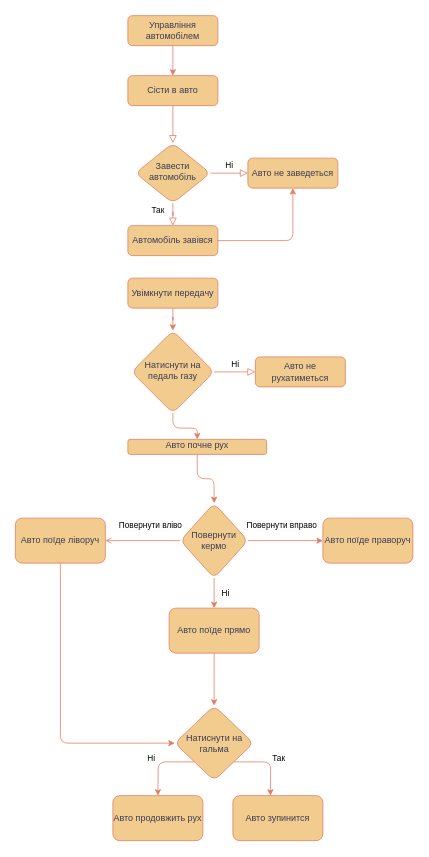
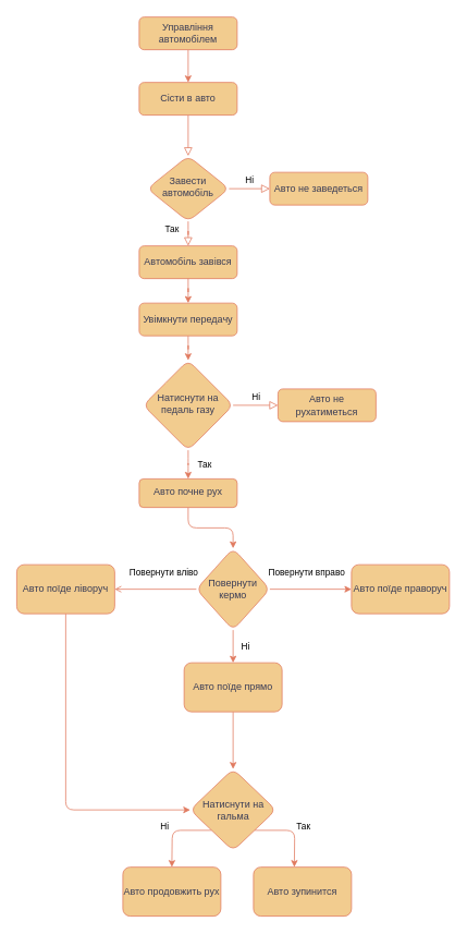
  <mxCell id="0" />
  <mxCell id="1" parent="0" />
  <mxCell id="2" value="" style="rounded=1;html=1;jettySize=auto;orthogonalLoop=1;fontSize=11;endArrow=block;endFill=0;endSize=8;strokeWidth=1;shadow=0;labelBackgroundColor=none;edgeStyle=orthogonalEdgeStyle;fontColor=default;strokeColor=#E07A5F;" parent="1" source="3" target="6" edge="1"><mxGeometry relative="1" as="geometry" /></mxCell>
  <mxCell id="3" value="Сісти в авто" style="rounded=1;whiteSpace=wrap;html=1;fontSize=12;glass=0;strokeWidth=1;shadow=0;labelBackgroundColor=none;fillColor=#F2CC8F;strokeColor=#E07A5F;fontColor=#393C56;" parent="1" vertex="1"><mxGeometry x="170" y="100" width="120" height="40" as="geometry" /></mxCell>
  <mxCell id="4" value="Так" style="rounded=1;html=1;jettySize=auto;orthogonalLoop=1;fontSize=11;endArrow=block;endFill=0;endSize=8;strokeWidth=1;shadow=0;labelBackgroundColor=none;edgeStyle=orthogonalEdgeStyle;entryX=0.5;entryY=0;entryDx=0;entryDy=0;fontColor=default;strokeColor=#E07A5F;" parent="1" source="6" target="12" edge="1"><mxGeometry x="0.2" y="-20" relative="1" as="geometry"><mxPoint as="offset" /></mxGeometry></mxCell>
  <mxCell id="5" value="Ні" style="edgeStyle=orthogonalEdgeStyle;rounded=1;html=1;jettySize=auto;orthogonalLoop=1;fontSize=11;endArrow=block;endFill=0;endSize=8;strokeWidth=1;shadow=0;labelBackgroundColor=none;fontColor=default;strokeColor=#E07A5F;" parent="1" source="6" target="7" edge="1"><mxGeometry y="10" relative="1" as="geometry"><mxPoint as="offset" /></mxGeometry></mxCell>
  <mxCell id="6" value="Завести автомобіль" style="rhombus;whiteSpace=wrap;html=1;shadow=0;fontFamily=Helvetica;fontSize=12;align=center;strokeWidth=1;spacing=6;spacingTop=-4;labelBackgroundColor=none;rounded=1;fillColor=#F2CC8F;strokeColor=#E07A5F;fontColor=#393C56;" parent="1" vertex="1"><mxGeometry x="180" y="190" width="100" height="80" as="geometry" /></mxCell>
  <mxCell id="7" value="Авто не заведеться" style="rounded=1;whiteSpace=wrap;html=1;fontSize=12;glass=0;strokeWidth=1;shadow=0;labelBackgroundColor=none;fillColor=#F2CC8F;strokeColor=#E07A5F;fontColor=#393C56;" parent="1" vertex="1"><mxGeometry x="330" y="210" width="120" height="40" as="geometry" /></mxCell>
  <mxCell id="8" value="Ні" style="edgeStyle=orthogonalEdgeStyle;rounded=1;html=1;jettySize=auto;orthogonalLoop=1;fontSize=11;endArrow=block;endFill=0;endSize=8;strokeWidth=1;shadow=0;labelBackgroundColor=none;fontColor=default;strokeColor=#E07A5F;" parent="1" source="10" target="13" edge="1"><mxGeometry y="10" relative="1" as="geometry"><mxPoint as="offset" /></mxGeometry></mxCell>
  <mxCell id="9" value="Так" style="edgeStyle=orthogonalEdgeStyle;rounded=1;orthogonalLoop=1;jettySize=auto;html=1;labelBackgroundColor=none;fontColor=default;strokeColor=#E07A5F;" parent="1" source="10" target="17" edge="1"><mxGeometry y="-20" relative="1" as="geometry"><mxPoint as="offset" /></mxGeometry></mxCell>
  <mxCell id="10" value="Натиснути на педаль газу" style="rhombus;whiteSpace=wrap;html=1;shadow=0;fontFamily=Helvetica;fontSize=12;align=center;strokeWidth=1;spacing=6;spacingTop=-4;labelBackgroundColor=none;rounded=1;fillColor=#F2CC8F;strokeColor=#E07A5F;fontColor=#393C56;" parent="1" vertex="1"><mxGeometry x="175" y="440" width="110" height="110" as="geometry" /></mxCell>
  <mxCell id="11" value="" style="edgeStyle=orthogonalEdgeStyle;rounded=1;orthogonalLoop=1;jettySize=auto;html=1;labelBackgroundColor=none;fontColor=default;strokeColor=#E07A5F;" parent="1" source="19" target="10" edge="1"><mxGeometry relative="1" as="geometry" /></mxCell>
  <mxCell id="12" value="Автомобіль завівся" style="rounded=1;whiteSpace=wrap;html=1;fontSize=12;glass=0;strokeWidth=1;shadow=0;labelBackgroundColor=none;fillColor=#F2CC8F;strokeColor=#E07A5F;fontColor=#393C56;" parent="1" vertex="1"><mxGeometry x="170" y="300" width="120" height="40" as="geometry" /></mxCell>
  <mxCell id="13" value="Авто не рухатиметься" style="rounded=1;whiteSpace=wrap;html=1;fontSize=12;glass=0;strokeWidth=1;shadow=0;labelBackgroundColor=none;fillColor=#F2CC8F;strokeColor=#E07A5F;fontColor=#393C56;" parent="1" vertex="1"><mxGeometry x="340" y="475" width="120" height="40" as="geometry" /></mxCell>
  <mxCell id="14" value="" style="edgeStyle=orthogonalEdgeStyle;rounded=1;orthogonalLoop=1;jettySize=auto;html=1;labelBackgroundColor=none;fontColor=default;strokeColor=#E07A5F;" parent="1" source="15" target="3" edge="1"><mxGeometry relative="1" as="geometry" /></mxCell>
  <mxCell id="15" value="Управління автомобілем" style="rounded=1;whiteSpace=wrap;html=1;fontSize=12;glass=0;strokeWidth=1;shadow=0;labelBackgroundColor=none;fillColor=#F2CC8F;strokeColor=#E07A5F;fontColor=#393C56;" parent="1" vertex="1"><mxGeometry x="170" width="120" height="40" as="geometry" y="20" /></mxCell>
  <mxCell id="16" value="" style="edgeStyle=orthogonalEdgeStyle;rounded=1;orthogonalLoop=1;jettySize=auto;html=1;fontColor=default;entryX=0.5;entryY=0;entryDx=0;entryDy=0;labelBackgroundColor=none;strokeColor=#E07A5F;" parent="1" source="17" target="23" edge="1"><mxGeometry relative="1" as="geometry"><mxPoint x="230" y="670" as="targetPoint" /></mxGeometry></mxCell>
- <mxCell id="17" value="Авто почне рух" style="rounded=1;whiteSpace=wrap;html=1;shadow=0;strokeWidth=1;spacing=6;spacingTop=-4;labelBackgroundColor=none;fillColor=#F2CC8F;strokeColor=#E07A5F;fontColor=#393C56;" parent="1" vertex="1"><mxGeometry x="170" y="585" width="185" height="20" as="geometry" /></mxCell>
- <mxCell id="18" value="" style="edgeStyle=orthogonalEdgeStyle;rounded=1;orthogonalLoop=1;jettySize=auto;html=1;labelBackgroundColor=none;fontColor=default;strokeColor=#E07A5F;" parent="1" source="12" target="7" edge="1"><mxGeometry relative="1" as="geometry"><mxPoint x="230" y="340" as="sourcePoint" /><mxPoint x="230" y="440" as="targetPoint" /></mxGeometry></mxCell>
+ <mxCell id="17" value="Авто почне рух" style="rounded=1;whiteSpace=wrap;html=1;shadow=0;strokeWidth=1;spacing=6;spacingTop=-4;labelBackgroundColor=none;fillColor=#F2CC8F;strokeColor=#E07A5F;fontColor=#393C56;" parent="1" vertex="1"><mxGeometry x="170" y="585" width="120" height="35" as="geometry" /></mxCell>
+ <mxCell id="18" value="" style="edgeStyle=orthogonalEdgeStyle;rounded=1;orthogonalLoop=1;jettySize=auto;html=1;labelBackgroundColor=none;fontColor=default;strokeColor=#E07A5F;" parent="1" source="12" target="19" edge="1"><mxGeometry relative="1" as="geometry"><mxPoint x="230" y="340" as="sourcePoint" /><mxPoint x="230" y="440" as="targetPoint" /></mxGeometry></mxCell>
  <mxCell id="19" value="Увімкнути передачу" style="rounded=1;whiteSpace=wrap;html=1;labelBackgroundColor=none;fillColor=#F2CC8F;strokeColor=#E07A5F;fontColor=#393C56;" parent="1" vertex="1"><mxGeometry x="170" y="370" width="120" height="40" as="geometry" /></mxCell>
  <mxCell id="20" value="Повернути вліво" style="edgeStyle=orthogonalEdgeStyle;rounded=1;orthogonalLoop=1;jettySize=auto;html=1;fontColor=default;labelBackgroundColor=none;strokeColor=#E07A5F;endArrow=open;" parent="1" source="23" target="25" edge="1"><mxGeometry x="-0.2" y="-20" relative="1" as="geometry"><mxPoint as="offset" /></mxGeometry></mxCell>
  <mxCell id="21" value="Повернути вправо" style="edgeStyle=orthogonalEdgeStyle;rounded=1;orthogonalLoop=1;jettySize=auto;html=1;fontColor=default;labelBackgroundColor=none;strokeColor=#E07A5F;" parent="1" source="23" target="26" edge="1"><mxGeometry x="-0.091" y="20" relative="1" as="geometry"><mxPoint as="offset" /></mxGeometry></mxCell>
  <mxCell id="22" value="Ні" style="edgeStyle=orthogonalEdgeStyle;rounded=1;orthogonalLoop=1;jettySize=auto;html=1;fontColor=default;labelBackgroundColor=none;strokeColor=#E07A5F;" parent="1" source="23" target="28" edge="1"><mxGeometry y="15" relative="1" as="geometry"><mxPoint as="offset" /></mxGeometry></mxCell>
  <mxCell id="23" value="Повернути кермо" style="rhombus;whiteSpace=wrap;html=1;rounded=1;labelBackgroundColor=none;fillColor=#F2CC8F;strokeColor=#E07A5F;fontColor=#393C56;" parent="1" vertex="1"><mxGeometry x="240" y="670" width="90" height="100" as="geometry" /></mxCell>
  <mxCell id="24" style="edgeStyle=orthogonalEdgeStyle;rounded=1;orthogonalLoop=1;jettySize=auto;html=1;exitX=0.5;exitY=1;exitDx=0;exitDy=0;entryX=0;entryY=0.5;entryDx=0;entryDy=0;fontColor=default;labelBackgroundColor=none;strokeColor=#E07A5F;" parent="1" source="25" target="31" edge="1"><mxGeometry relative="1" as="geometry" /></mxCell>
  <mxCell id="25" value="Авто поїде ліворуч" style="rounded=1;whiteSpace=wrap;html=1;labelBackgroundColor=none;fillColor=#F2CC8F;strokeColor=#E07A5F;fontColor=#393C56;" parent="1" vertex="1"><mxGeometry x="20" y="690" width="120" height="60" as="geometry" /></mxCell>
  <mxCell id="26" value="Авто поїде праворуч" style="rounded=1;whiteSpace=wrap;html=1;labelBackgroundColor=none;fillColor=#F2CC8F;strokeColor=#E07A5F;fontColor=#393C56;" parent="1" vertex="1"><mxGeometry x="430" y="690" width="120" height="60" as="geometry" /></mxCell>
  <mxCell id="27" value="" style="edgeStyle=orthogonalEdgeStyle;rounded=1;orthogonalLoop=1;jettySize=auto;html=1;fontColor=default;labelBackgroundColor=none;strokeColor=#E07A5F;" parent="1" source="28" target="31" edge="1"><mxGeometry relative="1" as="geometry" /></mxCell>
  <mxCell id="28" value="Авто поїде прямо" style="rounded=1;whiteSpace=wrap;html=1;labelBackgroundColor=none;fillColor=#F2CC8F;strokeColor=#E07A5F;fontColor=#393C56;" parent="1" vertex="1"><mxGeometry x="225" y="810" width="120" height="60" as="geometry" /></mxCell>
  <mxCell id="29" value="Ні" style="edgeStyle=orthogonalEdgeStyle;rounded=1;orthogonalLoop=1;jettySize=auto;html=1;exitX=0;exitY=1;exitDx=0;exitDy=0;fontColor=default;labelBackgroundColor=none;strokeColor=#E07A5F;" parent="1" source="31" edge="1"><mxGeometry x="0.04" y="-11" relative="1" as="geometry"><mxPoint x="210" y="1060" as="targetPoint" /><mxPoint x="1" y="-5" as="offset" /></mxGeometry></mxCell>
  <mxCell id="30" value="Так" style="edgeStyle=orthogonalEdgeStyle;rounded=1;orthogonalLoop=1;jettySize=auto;html=1;exitX=1;exitY=1;exitDx=0;exitDy=0;fontColor=default;labelBackgroundColor=none;strokeColor=#E07A5F;" parent="1" source="31" edge="1"><mxGeometry x="0.04" y="11" relative="1" as="geometry"><mxPoint x="360" y="1060" as="targetPoint" /><mxPoint x="-1" y="-5" as="offset" /></mxGeometry></mxCell>
  <mxCell id="31" value="Натиснути на гальма" style="rhombus;whiteSpace=wrap;html=1;rounded=1;labelBackgroundColor=none;fillColor=#F2CC8F;strokeColor=#E07A5F;fontColor=#393C56;" parent="1" vertex="1"><mxGeometry x="232.5" y="940" width="105" height="100" as="geometry" /></mxCell>
  <mxCell id="32" value="Авто зупинится" style="rounded=1;whiteSpace=wrap;html=1;labelBackgroundColor=none;fillColor=#F2CC8F;strokeColor=#E07A5F;fontColor=#393C56;" parent="1" vertex="1"><mxGeometry x="310" y="1060" width="120" height="60" as="geometry" /></mxCell>
  <mxCell id="33" value="Авто продовжить рух" style="rounded=1;whiteSpace=wrap;html=1;labelBackgroundColor=none;fillColor=#F2CC8F;strokeColor=#E07A5F;fontColor=#393C56;" parent="1" vertex="1"><mxGeometry x="150" y="1060" width="120" height="60" as="geometry" /></mxCell>
